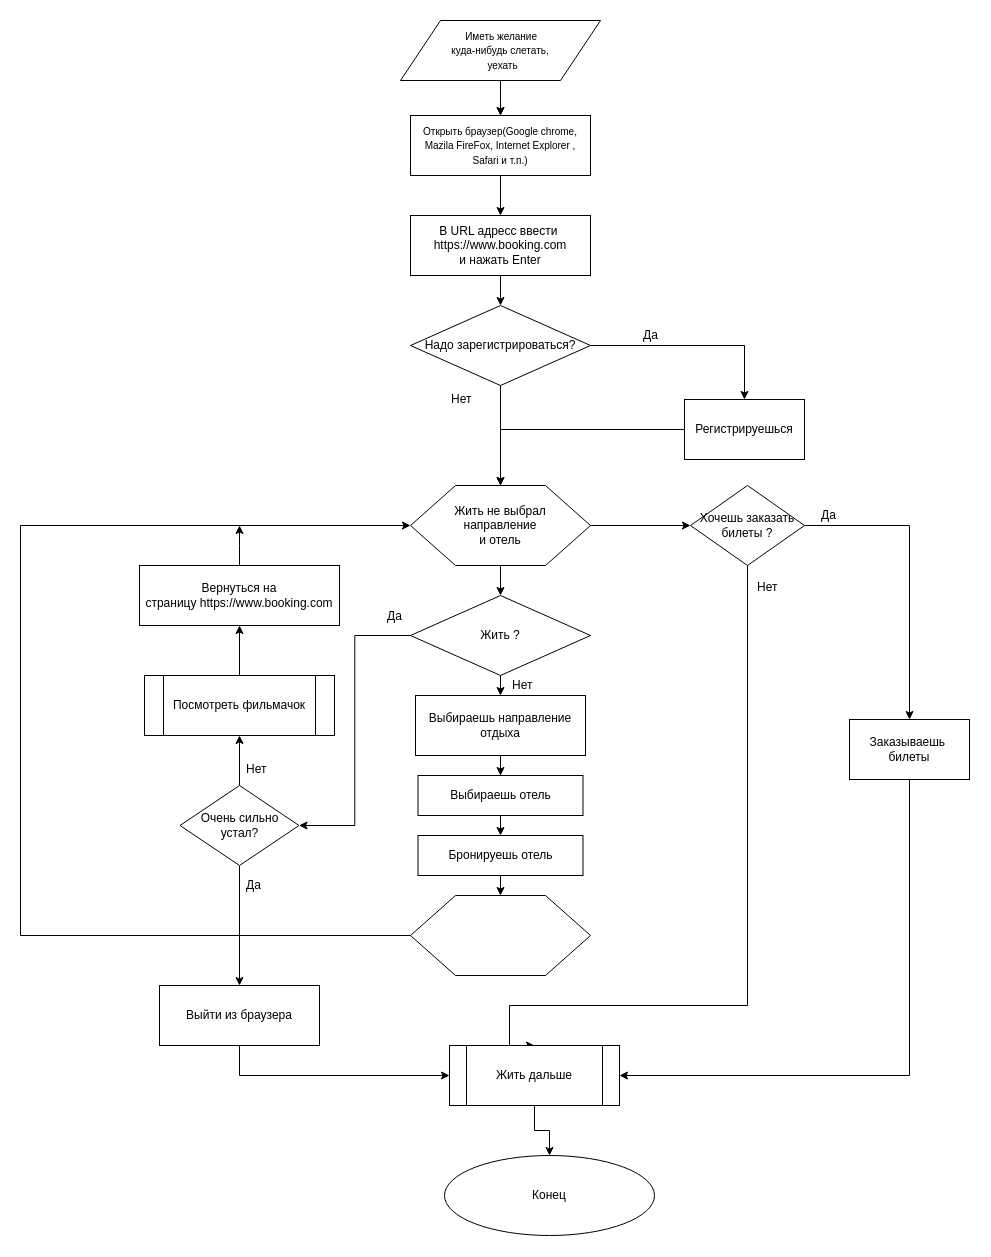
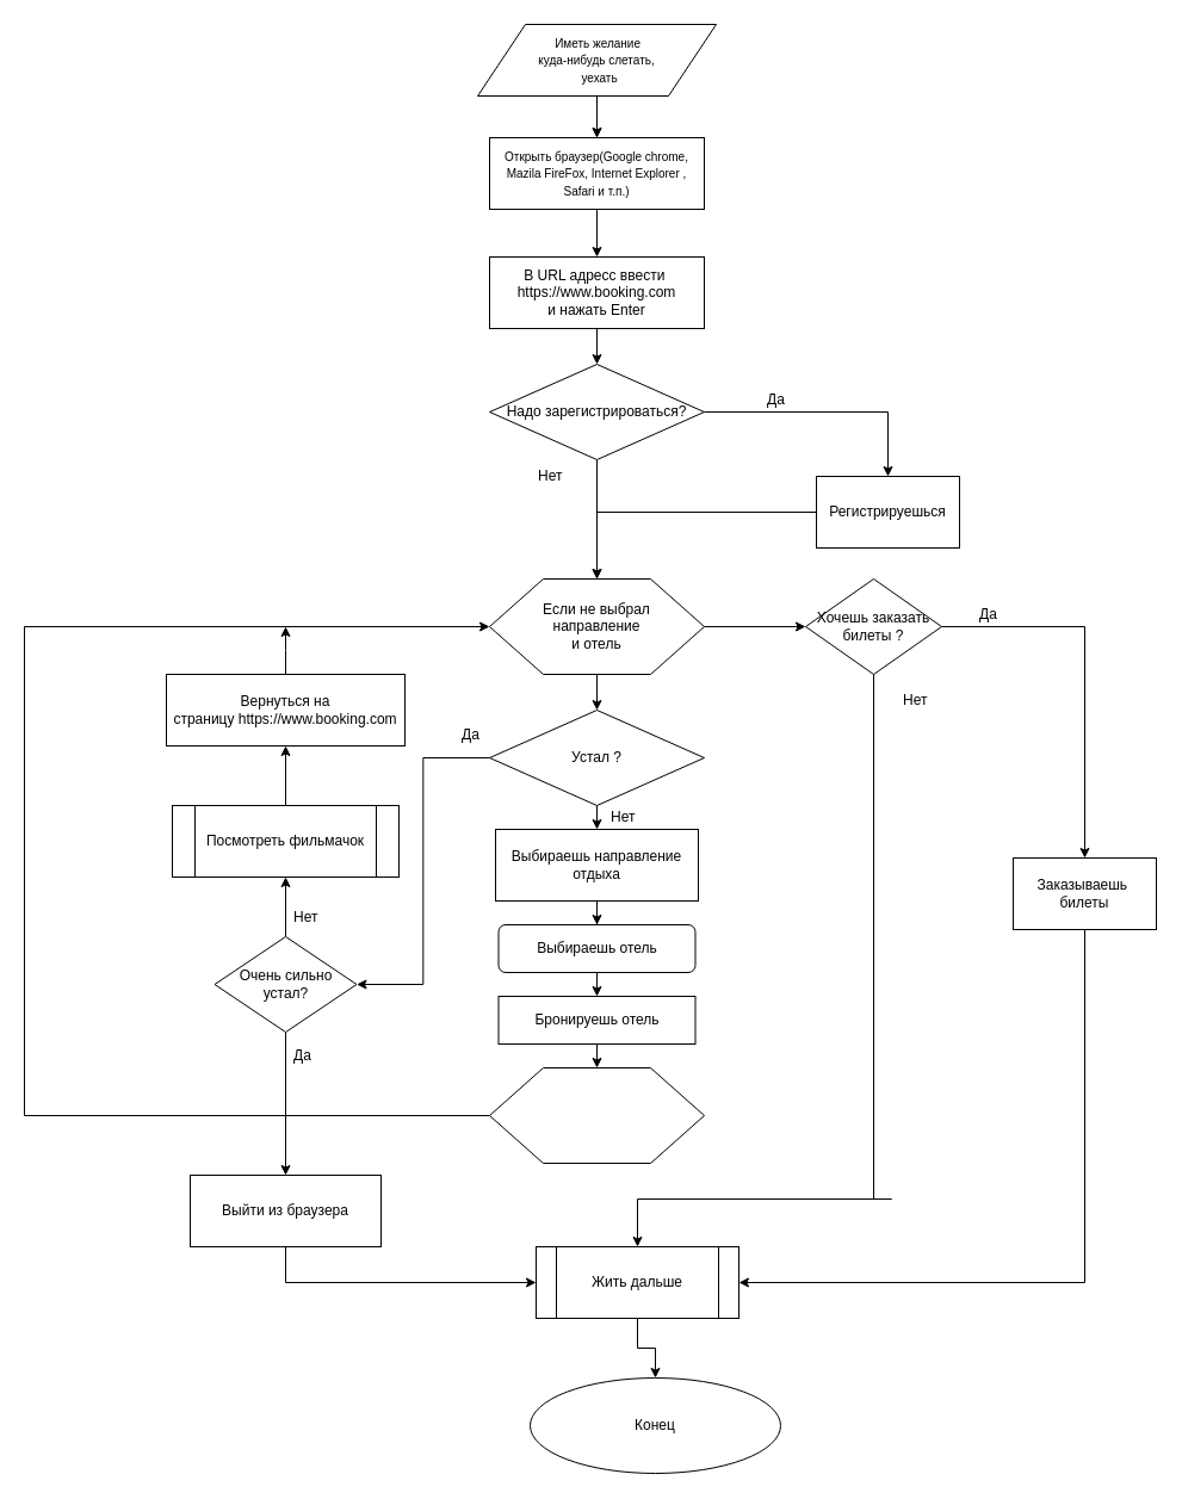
  <mxCell id="0" />
  <mxCell id="1" parent="0" />
  <mxCell id="2" value="" style="edgeStyle=orthogonalEdgeStyle;rounded=0;orthogonalLoop=1;jettySize=auto;html=1;" parent="1" source="3" target="5" edge="1"><mxGeometry relative="1" as="geometry" /></mxCell>
  <mxCell id="3" value="&lt;span style=&quot;white-space: normal ; font-size: 10px&quot;&gt;Открыть браузер(Google chrome, Mazila FireFox, Internet Explorer , Safari и т.п.)&lt;br&gt;&lt;/span&gt;" style="rounded=0;whiteSpace=wrap;html=1;" parent="1" vertex="1"><mxGeometry x="410" y="115" width="180" height="60" as="geometry" /></mxCell>
  <mxCell id="4" style="edgeStyle=orthogonalEdgeStyle;rounded=0;orthogonalLoop=1;jettySize=auto;html=1;exitX=0.5;exitY=1;exitDx=0;exitDy=0;entryX=0.5;entryY=0;entryDx=0;entryDy=0;" parent="1" source="5" target="9" edge="1"><mxGeometry relative="1" as="geometry" /></mxCell>
  <mxCell id="5" value="В URL адресс ввести&amp;nbsp;&lt;br&gt;&lt;span style=&quot;text-align: left ; white-space: nowrap&quot;&gt;https://www.booking.com&lt;br&gt;&lt;/span&gt;и нажать Enter" style="rounded=0;whiteSpace=wrap;html=1;" parent="1" vertex="1"><mxGeometry x="410" y="215" width="180" height="60" as="geometry" /></mxCell>
  <mxCell id="6" value="" style="endArrow=classic;html=1;entryX=0.5;entryY=0;entryDx=0;entryDy=0;" parent="1" target="3" edge="1"><mxGeometry width="50" height="50" relative="1" as="geometry"><mxPoint x="500" y="95" as="sourcePoint" /><mxPoint x="520" y="70" as="targetPoint" /></mxGeometry></mxCell>
  <mxCell id="7" style="edgeStyle=orthogonalEdgeStyle;rounded=0;orthogonalLoop=1;jettySize=auto;html=1;exitX=0.5;exitY=1;exitDx=0;exitDy=0;" parent="1" source="9" target="20" edge="1"><mxGeometry relative="1" as="geometry"><mxPoint x="500" y="475" as="targetPoint" /><Array as="points" /></mxGeometry></mxCell>
  <mxCell id="8" style="edgeStyle=orthogonalEdgeStyle;rounded=0;orthogonalLoop=1;jettySize=auto;html=1;exitX=1;exitY=0.5;exitDx=0;exitDy=0;entryX=0.5;entryY=0;entryDx=0;entryDy=0;" parent="1" source="9" target="13" edge="1"><mxGeometry relative="1" as="geometry" /></mxCell>
  <mxCell id="9" value="Надо зарегистрироваться?" style="rhombus;whiteSpace=wrap;html=1;" parent="1" vertex="1"><mxGeometry x="410" y="305" width="180" height="80" as="geometry" /></mxCell>
  <mxCell id="10" value="Нет" style="text;html=1;resizable=0;points=[];autosize=1;align=left;verticalAlign=top;spacingTop=-4;" parent="1" vertex="1"><mxGeometry x="449" y="389" width="40" height="20" as="geometry" /></mxCell>
  <mxCell id="11" value="Да" style="text;html=1;resizable=0;points=[];autosize=1;align=left;verticalAlign=top;spacingTop=-4;" parent="1" vertex="1"><mxGeometry x="641" y="325" width="30" height="20" as="geometry" /></mxCell>
  <mxCell id="12" style="edgeStyle=orthogonalEdgeStyle;rounded=0;orthogonalLoop=1;jettySize=auto;html=1;exitX=0;exitY=0.5;exitDx=0;exitDy=0;entryX=0.5;entryY=0;entryDx=0;entryDy=0;" parent="1" source="13" target="20" edge="1"><mxGeometry relative="1" as="geometry"><mxPoint x="510" y="429" as="targetPoint" /></mxGeometry></mxCell>
  <mxCell id="13" value="Регистрируешься" style="rounded=0;whiteSpace=wrap;html=1;" parent="1" vertex="1"><mxGeometry x="684" y="399" width="120" height="60" as="geometry" /></mxCell>
  <mxCell id="14" style="edgeStyle=orthogonalEdgeStyle;rounded=0;orthogonalLoop=1;jettySize=auto;html=1;exitX=0.5;exitY=1;exitDx=0;exitDy=0;" edge="1" parent="1" source="15" target="50"><mxGeometry relative="1" as="geometry" /></mxCell>
  <mxCell id="15" value="Выбираешь направление отдыха" style="rounded=0;whiteSpace=wrap;html=1;" parent="1" vertex="1"><mxGeometry x="415" y="695" width="170" height="60" as="geometry" /></mxCell>
  <mxCell id="16" style="edgeStyle=orthogonalEdgeStyle;rounded=0;orthogonalLoop=1;jettySize=auto;html=1;exitX=0.5;exitY=0;exitDx=0;exitDy=0;" edge="1" parent="1" source="17"><mxGeometry relative="1" as="geometry"><mxPoint x="239" y="525" as="targetPoint" /></mxGeometry></mxCell>
  <mxCell id="17" value="Вернуться на страницу&amp;nbsp;&lt;span style=&quot;text-align: left ; white-space: nowrap&quot;&gt;https://www.booking.com&lt;/span&gt;" style="rounded=0;whiteSpace=wrap;html=1;" parent="1" vertex="1"><mxGeometry x="139" y="565" width="200" height="60" as="geometry" /></mxCell>
  <mxCell id="18" style="edgeStyle=orthogonalEdgeStyle;rounded=0;orthogonalLoop=1;jettySize=auto;html=1;exitX=0.5;exitY=1;exitDx=0;exitDy=0;entryX=0.5;entryY=0;entryDx=0;entryDy=0;" parent="1" source="44" target="15" edge="1"><mxGeometry relative="1" as="geometry" /></mxCell>
  <mxCell id="19" style="edgeStyle=orthogonalEdgeStyle;rounded=0;orthogonalLoop=1;jettySize=auto;html=1;exitX=1;exitY=0.5;exitDx=0;exitDy=0;entryX=0;entryY=0.5;entryDx=0;entryDy=0;" parent="1" source="20" target="33" edge="1"><mxGeometry relative="1" as="geometry" /></mxCell>
- <mxCell id="20" value="Жить не выбрал &lt;br&gt;направление&lt;br&gt;и отель" style="shape=hexagon;perimeter=hexagonPerimeter2;whiteSpace=wrap;html=1;" parent="1" vertex="1"><mxGeometry x="410" y="485" width="180" height="80" as="geometry" /></mxCell>
+ <mxCell id="20" value="Если не выбрал &lt;br&gt;направление&lt;br&gt;и отель" style="shape=hexagon;perimeter=hexagonPerimeter2;whiteSpace=wrap;html=1;" parent="1" vertex="1"><mxGeometry x="410" y="485" width="180" height="80" as="geometry" /></mxCell>
  <mxCell id="21" style="edgeStyle=orthogonalEdgeStyle;rounded=0;orthogonalLoop=1;jettySize=auto;html=1;exitX=0;exitY=0.5;exitDx=0;exitDy=0;entryX=0;entryY=0.5;entryDx=0;entryDy=0;" edge="1" parent="1" source="22" target="20"><mxGeometry relative="1" as="geometry"><Array as="points"><mxPoint x="20" y="935" /><mxPoint x="20" y="525" /></Array></mxGeometry></mxCell>
  <mxCell id="22" value="" style="shape=hexagon;perimeter=hexagonPerimeter2;whiteSpace=wrap;html=1;" parent="1" vertex="1"><mxGeometry x="410" y="895" width="180" height="80" as="geometry" /></mxCell>
  <mxCell id="23" value="Конец" style="ellipse;whiteSpace=wrap;html=1;" parent="1" vertex="1"><mxGeometry x="444" y="1155" width="210" height="80" as="geometry" /></mxCell>
  <mxCell id="24" style="edgeStyle=orthogonalEdgeStyle;rounded=0;orthogonalLoop=1;jettySize=auto;html=1;exitX=0.5;exitY=1;exitDx=0;exitDy=0;entryX=0;entryY=0.5;entryDx=0;entryDy=0;" edge="1" parent="1" source="25" target="41"><mxGeometry relative="1" as="geometry" /></mxCell>
  <mxCell id="25" value="Выйти из браузера" style="rounded=0;whiteSpace=wrap;html=1;" parent="1" vertex="1"><mxGeometry x="159" y="985" width="160" height="60" as="geometry" /></mxCell>
  <mxCell id="26" value="Нет" style="text;html=1;resizable=0;points=[];autosize=1;align=left;verticalAlign=top;spacingTop=-4;" parent="1" vertex="1"><mxGeometry x="244" y="759" width="40" height="20" as="geometry" /></mxCell>
  <mxCell id="27" style="edgeStyle=orthogonalEdgeStyle;rounded=0;orthogonalLoop=1;jettySize=auto;html=1;exitX=0.5;exitY=0;exitDx=0;exitDy=0;entryX=0.5;entryY=1;entryDx=0;entryDy=0;" parent="1" source="29" target="36" edge="1"><mxGeometry relative="1" as="geometry"><mxPoint x="70" y="705" as="targetPoint" /></mxGeometry></mxCell>
  <mxCell id="28" style="edgeStyle=orthogonalEdgeStyle;rounded=0;orthogonalLoop=1;jettySize=auto;html=1;exitX=0.5;exitY=1;exitDx=0;exitDy=0;entryX=0.5;entryY=0;entryDx=0;entryDy=0;" edge="1" parent="1" source="29" target="25"><mxGeometry relative="1" as="geometry" /></mxCell>
  <mxCell id="29" value="Очень сильно устал?" style="rhombus;whiteSpace=wrap;html=1;" parent="1" vertex="1"><mxGeometry x="179.5" y="785" width="119" height="80" as="geometry" /></mxCell>
  <mxCell id="30" value="Да&lt;br&gt;" style="text;html=1;resizable=0;points=[];autosize=1;align=left;verticalAlign=top;spacingTop=-4;" parent="1" vertex="1"><mxGeometry x="244" y="875" width="30" height="20" as="geometry" /></mxCell>
  <mxCell id="31" style="edgeStyle=orthogonalEdgeStyle;rounded=0;orthogonalLoop=1;jettySize=auto;html=1;exitX=0.5;exitY=1;exitDx=0;exitDy=0;entryX=0.5;entryY=0;entryDx=0;entryDy=0;" parent="1" source="33" target="41" edge="1"><mxGeometry relative="1" as="geometry"><mxPoint x="747" y="714" as="targetPoint" /><Array as="points"><mxPoint x="747" y="1005" /><mxPoint x="509" y="1005" /></Array></mxGeometry></mxCell>
  <mxCell id="32" style="edgeStyle=orthogonalEdgeStyle;rounded=0;orthogonalLoop=1;jettySize=auto;html=1;exitX=1;exitY=0.5;exitDx=0;exitDy=0;" edge="1" parent="1" source="33" target="43"><mxGeometry relative="1" as="geometry" /></mxCell>
- <mxCell id="33" value="Хочешь заказать билеты ?" style="rhombus;whiteSpace=wrap;html=1;" parent="1" vertex="1"><mxGeometry x="690" y="485" width="114" height="80" as="geometry" /></mxCell>
+ <mxCell id="33" value="Хочешь заказать билеты ?" style="rhombus;whiteSpace=wrap;html=1;" parent="1" vertex="1"><mxGeometry x="675" y="485" width="114" height="80" as="geometry" /></mxCell>
  <mxCell id="34" value="Да&lt;br&gt;" style="text;html=1;resizable=0;points=[];autosize=1;align=left;verticalAlign=top;spacingTop=-4;" parent="1" vertex="1"><mxGeometry x="819" y="505" width="30" height="20" as="geometry" /></mxCell>
  <mxCell id="35" style="edgeStyle=orthogonalEdgeStyle;rounded=0;orthogonalLoop=1;jettySize=auto;html=1;exitX=0.5;exitY=0;exitDx=0;exitDy=0;entryX=0.5;entryY=1;entryDx=0;entryDy=0;" parent="1" source="36" target="17" edge="1"><mxGeometry relative="1" as="geometry" /></mxCell>
  <mxCell id="36" value="&lt;span style=&quot;white-space: normal&quot;&gt;Посмотреть фильмачок&lt;/span&gt;" style="shape=process;whiteSpace=wrap;html=1;backgroundOutline=1;" parent="1" vertex="1"><mxGeometry x="144" y="675" width="190" height="60" as="geometry" /></mxCell>
  <mxCell id="37" style="edgeStyle=orthogonalEdgeStyle;rounded=0;orthogonalLoop=1;jettySize=auto;html=1;exitX=0.5;exitY=1;exitDx=0;exitDy=0;entryX=0.5;entryY=0;entryDx=0;entryDy=0;" parent="1" source="38" target="3" edge="1"><mxGeometry relative="1" as="geometry" /></mxCell>
  <mxCell id="38" value="&lt;div style=&quot;text-align: justify&quot;&gt;&lt;span&gt;&lt;font style=&quot;font-size: 10px&quot;&gt;&amp;nbsp; &amp;nbsp; &amp;nbsp;Иметь желание&amp;nbsp;&lt;/font&gt;&lt;/span&gt;&lt;/div&gt;&lt;div style=&quot;text-align: justify&quot;&gt;&lt;span&gt;&lt;font style=&quot;font-size: 10px&quot;&gt;куда-нибудь слетать,&lt;/font&gt;&lt;/span&gt;&lt;/div&gt;&lt;div style=&quot;text-align: justify&quot;&gt;&lt;span&gt;&lt;font style=&quot;font-size: 10px&quot;&gt;&amp;nbsp; &amp;nbsp; &amp;nbsp; &amp;nbsp; &amp;nbsp; &amp;nbsp; &amp;nbsp;уехать&amp;nbsp;&lt;/font&gt;&lt;/span&gt;&lt;/div&gt;" style="shape=parallelogram;perimeter=parallelogramPerimeter;whiteSpace=wrap;html=1;" parent="1" vertex="1"><mxGeometry x="400" y="20" width="200" height="60" as="geometry" /></mxCell>
  <mxCell id="39" value="Нет&lt;br&gt;" style="text;html=1;resizable=0;points=[];autosize=1;align=left;verticalAlign=top;spacingTop=-4;" parent="1" vertex="1"><mxGeometry x="755" y="577" width="40" height="20" as="geometry" /></mxCell>
  <mxCell id="40" style="edgeStyle=orthogonalEdgeStyle;rounded=0;orthogonalLoop=1;jettySize=auto;html=1;exitX=0.5;exitY=1;exitDx=0;exitDy=0;entryX=0.5;entryY=0;entryDx=0;entryDy=0;" edge="1" parent="1" source="41" target="23"><mxGeometry relative="1" as="geometry" /></mxCell>
  <mxCell id="41" value="Жить дальше" style="shape=process;whiteSpace=wrap;html=1;backgroundOutline=1;" parent="1" vertex="1"><mxGeometry x="449" y="1045" width="170" height="60" as="geometry" /></mxCell>
  <mxCell id="42" style="edgeStyle=orthogonalEdgeStyle;rounded=0;orthogonalLoop=1;jettySize=auto;html=1;exitX=0.5;exitY=1;exitDx=0;exitDy=0;entryX=1;entryY=0.5;entryDx=0;entryDy=0;" edge="1" parent="1" source="43" target="41"><mxGeometry relative="1" as="geometry" /></mxCell>
  <mxCell id="43" value="Заказываешь&amp;nbsp;&lt;br&gt;билеты" style="rounded=0;whiteSpace=wrap;html=1;" parent="1" vertex="1"><mxGeometry x="849" y="719" width="120" height="60" as="geometry" /></mxCell>
- <mxCell id="44" value="Жить ?" style="rhombus;whiteSpace=wrap;html=1;" parent="1" vertex="1"><mxGeometry x="410" y="595" width="180" height="80" as="geometry" /></mxCell>
+ <mxCell id="44" value="Устал ?" style="rhombus;whiteSpace=wrap;html=1;" parent="1" vertex="1"><mxGeometry x="410" y="595" width="180" height="80" as="geometry" /></mxCell>
  <mxCell id="45" style="edgeStyle=orthogonalEdgeStyle;rounded=0;orthogonalLoop=1;jettySize=auto;html=1;exitX=0.5;exitY=1;exitDx=0;exitDy=0;entryX=0.5;entryY=0;entryDx=0;entryDy=0;" edge="1" parent="1" source="20" target="44"><mxGeometry relative="1" as="geometry"><mxPoint x="500" y="565" as="sourcePoint" /><mxPoint x="500" y="665" as="targetPoint" /></mxGeometry></mxCell>
  <mxCell id="46" value="Нет" style="text;html=1;resizable=0;points=[];autosize=1;align=left;verticalAlign=top;spacingTop=-4;" vertex="1" parent="1"><mxGeometry x="510" y="675" width="40" height="20" as="geometry" /></mxCell>
  <mxCell id="47" style="edgeStyle=orthogonalEdgeStyle;rounded=0;orthogonalLoop=1;jettySize=auto;html=1;entryX=1;entryY=0.5;entryDx=0;entryDy=0;exitX=0;exitY=0.5;exitDx=0;exitDy=0;" edge="1" parent="1" source="44" target="29"><mxGeometry relative="1" as="geometry"><mxPoint x="365" y="626" as="sourcePoint" /></mxGeometry></mxCell>
  <mxCell id="48" value="Да" style="text;html=1;resizable=0;points=[];autosize=1;align=left;verticalAlign=top;spacingTop=-4;" vertex="1" parent="1"><mxGeometry x="385" y="606" width="30" height="20" as="geometry" /></mxCell>
  <mxCell id="49" style="edgeStyle=orthogonalEdgeStyle;rounded=0;orthogonalLoop=1;jettySize=auto;html=1;exitX=0.5;exitY=1;exitDx=0;exitDy=0;entryX=0.5;entryY=0;entryDx=0;entryDy=0;" edge="1" parent="1" source="50" target="52"><mxGeometry relative="1" as="geometry" /></mxCell>
- <mxCell id="50" value="Выбираешь отель" style="rounded=0;whiteSpace=wrap;html=1;" vertex="1" parent="1"><mxGeometry x="417.5" y="775" width="165" height="40" as="geometry" /></mxCell>
+ <mxCell id="50" value="Выбираешь отель" style="whiteSpace=wrap;html=1;rounded=1;" vertex="1" parent="1"><mxGeometry x="417.5" y="775" width="165" height="40" as="geometry" /></mxCell>
  <mxCell id="51" style="edgeStyle=orthogonalEdgeStyle;rounded=0;orthogonalLoop=1;jettySize=auto;html=1;exitX=0.5;exitY=1;exitDx=0;exitDy=0;entryX=0.5;entryY=0;entryDx=0;entryDy=0;" edge="1" parent="1" source="52" target="22"><mxGeometry relative="1" as="geometry" /></mxCell>
  <mxCell id="52" value="Бронируешь отель" style="rounded=0;whiteSpace=wrap;html=1;" vertex="1" parent="1"><mxGeometry x="417.5" y="835" width="165" height="40" as="geometry" /></mxCell>
